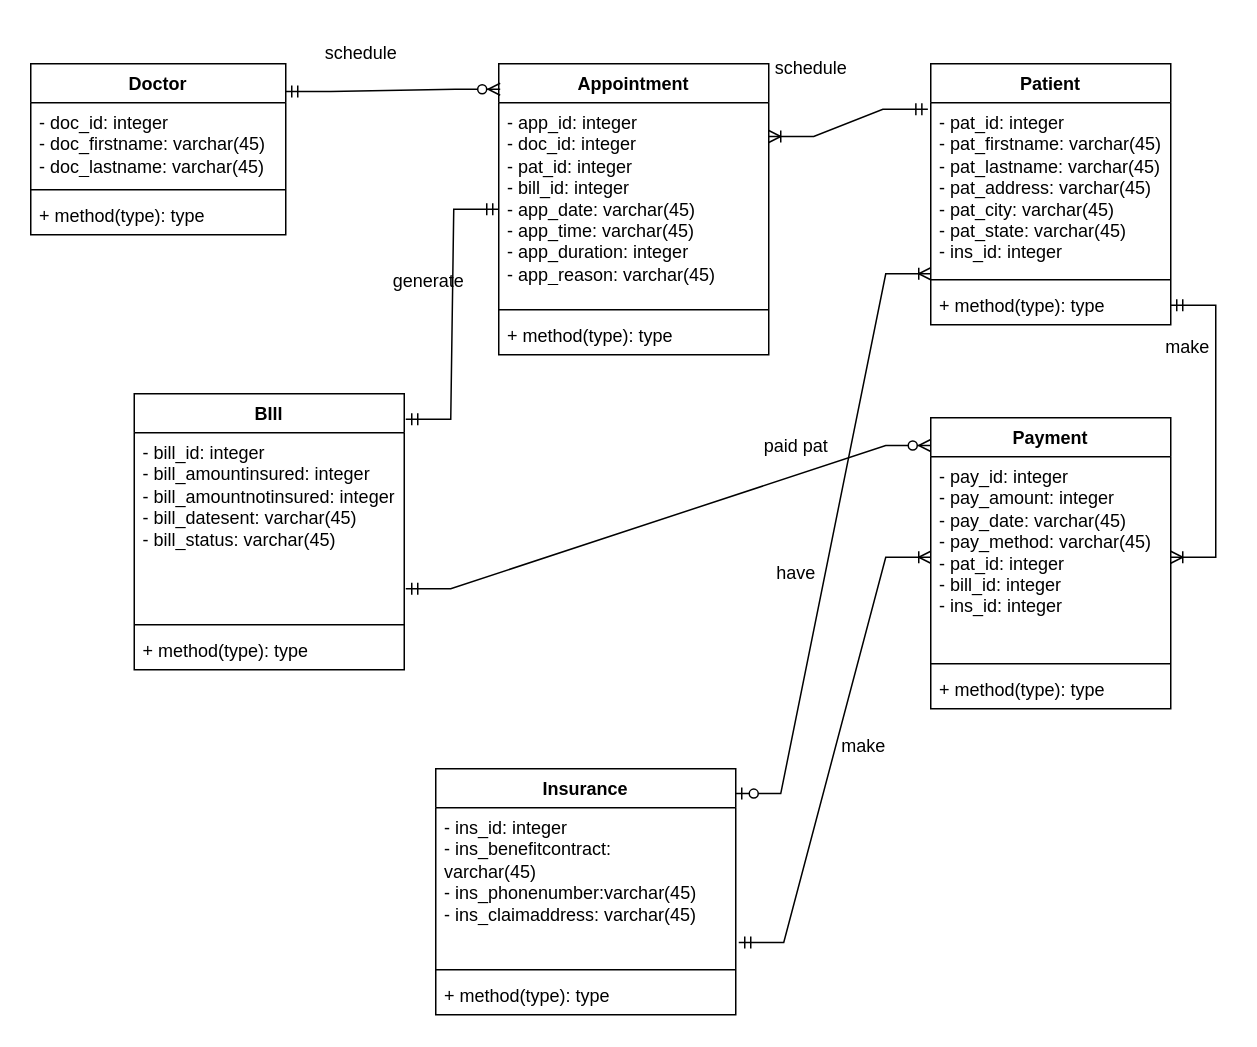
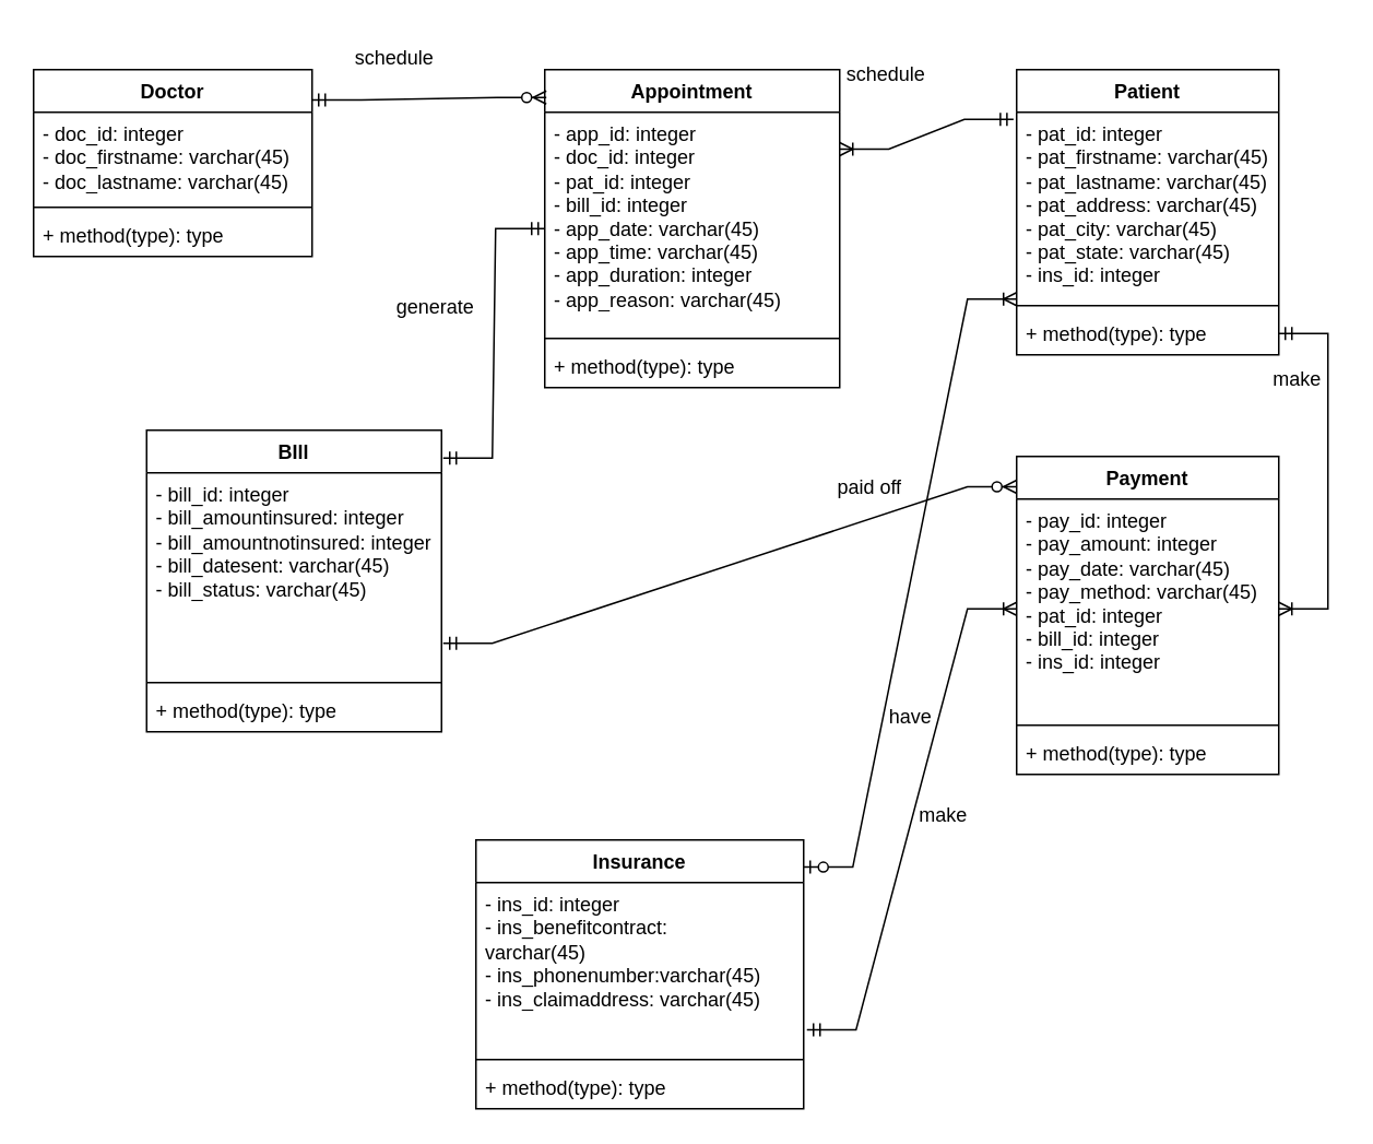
  <mxCell id="0" />
  <mxCell id="1" parent="0" />
  <mxCell id="2" value="Doctor" style="swimlane;fontStyle=1;align=center;verticalAlign=top;childLayout=stackLayout;horizontal=1;startSize=26;horizontalStack=0;resizeParent=1;resizeParentMax=0;resizeLast=0;collapsible=1;marginBottom=0;whiteSpace=wrap;html=1;" parent="1" vertex="1"><mxGeometry x="20" y="42" width="170" height="114" as="geometry" /></mxCell>
  <mxCell id="3" value="- doc_id: integer&lt;br&gt;- doc_firstname: varchar(45)&lt;br&gt;- doc_lastname: varchar(45)" style="text;strokeColor=none;fillColor=none;align=left;verticalAlign=top;spacingLeft=4;spacingRight=4;overflow=hidden;rotatable=0;points=[[0,0.5],[1,0.5]];portConstraint=eastwest;whiteSpace=wrap;html=1;" parent="2" vertex="1"><mxGeometry y="26" width="170" height="54" as="geometry" /></mxCell>
  <mxCell id="4" value="" style="line;strokeWidth=1;fillColor=none;align=left;verticalAlign=middle;spacingTop=-1;spacingLeft=3;spacingRight=3;rotatable=0;labelPosition=right;points=[];portConstraint=eastwest;strokeColor=inherit;" parent="2" vertex="1"><mxGeometry y="80" width="170" height="8" as="geometry" /></mxCell>
  <mxCell id="5" value="+ method(type): type" style="text;strokeColor=none;fillColor=none;align=left;verticalAlign=top;spacingLeft=4;spacingRight=4;overflow=hidden;rotatable=0;points=[[0,0.5],[1,0.5]];portConstraint=eastwest;whiteSpace=wrap;html=1;" parent="2" vertex="1"><mxGeometry y="88" width="170" height="26" as="geometry" /></mxCell>
  <mxCell id="6" value="Appointment" style="swimlane;fontStyle=1;align=center;verticalAlign=top;childLayout=stackLayout;horizontal=1;startSize=26;horizontalStack=0;resizeParent=1;resizeParentMax=0;resizeLast=0;collapsible=1;marginBottom=0;whiteSpace=wrap;html=1;" parent="1" vertex="1"><mxGeometry x="332" y="42" width="180" height="194" as="geometry" /></mxCell>
  <mxCell id="7" value="- app_id: integer&lt;br&gt;- doc_id: integer&lt;br&gt;- pat_id: integer&lt;br&gt;- bill_id: integer&lt;br&gt;- app_date: varchar(45)&lt;br&gt;- app_time: varchar(45)&lt;br&gt;- app_duration: integer&lt;br&gt;- app_reason: varchar(45)" style="text;strokeColor=none;fillColor=none;align=left;verticalAlign=top;spacingLeft=4;spacingRight=4;overflow=hidden;rotatable=0;points=[[0,0.5],[1,0.5]];portConstraint=eastwest;whiteSpace=wrap;html=1;" parent="6" vertex="1"><mxGeometry y="26" width="180" height="134" as="geometry" /></mxCell>
  <mxCell id="8" value="" style="line;strokeWidth=1;fillColor=none;align=left;verticalAlign=middle;spacingTop=-1;spacingLeft=3;spacingRight=3;rotatable=0;labelPosition=right;points=[];portConstraint=eastwest;strokeColor=inherit;" parent="6" vertex="1"><mxGeometry y="160" width="180" height="8" as="geometry" /></mxCell>
  <mxCell id="9" value="+ method(type): type" style="text;strokeColor=none;fillColor=none;align=left;verticalAlign=top;spacingLeft=4;spacingRight=4;overflow=hidden;rotatable=0;points=[[0,0.5],[1,0.5]];portConstraint=eastwest;whiteSpace=wrap;html=1;" parent="6" vertex="1"><mxGeometry y="168" width="180" height="26" as="geometry" /></mxCell>
  <mxCell id="10" value="Patient" style="swimlane;fontStyle=1;align=center;verticalAlign=top;childLayout=stackLayout;horizontal=1;startSize=26;horizontalStack=0;resizeParent=1;resizeParentMax=0;resizeLast=0;collapsible=1;marginBottom=0;whiteSpace=wrap;html=1;" parent="1" vertex="1"><mxGeometry x="620" y="42" width="160" height="174" as="geometry" /></mxCell>
  <mxCell id="11" value="- pat_id: integer&lt;br&gt;- pat_firstname: varchar(45)&lt;br&gt;- pat_lastname: varchar(45)&lt;br&gt;- pat_address: varchar(45)&lt;br&gt;- pat_city: varchar(45)&lt;br&gt;- pat_state: varchar(45)&lt;br&gt;- ins_id: integer" style="text;strokeColor=none;fillColor=none;align=left;verticalAlign=top;spacingLeft=4;spacingRight=4;overflow=hidden;rotatable=0;points=[[0,0.5],[1,0.5]];portConstraint=eastwest;whiteSpace=wrap;html=1;" parent="10" vertex="1"><mxGeometry y="26" width="160" height="114" as="geometry" /></mxCell>
  <mxCell id="12" value="" style="line;strokeWidth=1;fillColor=none;align=left;verticalAlign=middle;spacingTop=-1;spacingLeft=3;spacingRight=3;rotatable=0;labelPosition=right;points=[];portConstraint=eastwest;strokeColor=inherit;" parent="10" vertex="1"><mxGeometry y="140" width="160" height="8" as="geometry" /></mxCell>
  <mxCell id="13" value="+ method(type): type" style="text;strokeColor=none;fillColor=none;align=left;verticalAlign=top;spacingLeft=4;spacingRight=4;overflow=hidden;rotatable=0;points=[[0,0.5],[1,0.5]];portConstraint=eastwest;whiteSpace=wrap;html=1;" parent="10" vertex="1"><mxGeometry y="148" width="160" height="26" as="geometry" /></mxCell>
  <mxCell id="14" value="" style="edgeStyle=entityRelationEdgeStyle;fontSize=12;html=1;endArrow=ERzeroToMany;startArrow=ERmandOne;rounded=0;exitX=1;exitY=0.163;exitDx=0;exitDy=0;exitPerimeter=0;entryX=0.006;entryY=0.962;entryDx=0;entryDy=0;entryPerimeter=0;" parent="1" source="2" edge="1"><mxGeometry width="100" height="100" relative="1" as="geometry"><mxPoint x="194" y="60.988" as="sourcePoint" /><mxPoint x="332.96" y="59.012" as="targetPoint" /></mxGeometry></mxCell>
  <mxCell id="15" value="" style="edgeStyle=entityRelationEdgeStyle;fontSize=12;html=1;endArrow=ERoneToMany;startArrow=ERmandOne;rounded=0;entryX=1;entryY=0.25;entryDx=0;entryDy=0;exitX=-0.012;exitY=0.038;exitDx=0;exitDy=0;exitPerimeter=0;" parent="1" source="11" target="6" edge="1"><mxGeometry width="100" height="100" relative="1" as="geometry"><mxPoint x="570" y="82" as="sourcePoint" /><mxPoint x="410" y="-18" as="targetPoint" /></mxGeometry></mxCell>
  <mxCell id="16" value="schedule" style="text;html=1;align=center;verticalAlign=middle;resizable=0;points=[];autosize=1;strokeColor=none;fillColor=none;" parent="1" vertex="1"><mxGeometry x="205" y="20" width="70" height="30" as="geometry" /></mxCell>
  <mxCell id="17" value="schedule" style="text;html=1;align=center;verticalAlign=middle;resizable=0;points=[];autosize=1;strokeColor=none;fillColor=none;" parent="1" vertex="1"><mxGeometry x="505" y="30" width="70" height="30" as="geometry" /></mxCell>
  <mxCell id="18" value="" style="edgeStyle=entityRelationEdgeStyle;fontSize=12;html=1;endArrow=ERmandOne;startArrow=ERmandOne;rounded=0;exitX=1;exitY=0.25;exitDx=0;exitDy=0;" parent="1" target="6" edge="1"><mxGeometry width="100" height="100" relative="1" as="geometry"><mxPoint x="270" y="279" as="sourcePoint" /><mxPoint x="470" y="82" as="targetPoint" /></mxGeometry></mxCell>
- <mxCell id="19" value="generate" style="text;html=1;align=center;verticalAlign=middle;resizable=0;points=[];autosize=1;strokeColor=none;fillColor=none;" parent="1" vertex="1"><mxGeometry x="250" y="172" width="70" height="30" as="geometry" /></mxCell>
+ <mxCell id="19" value="generate" style="text;html=1;align=center;verticalAlign=middle;resizable=0;points=[];autosize=1;strokeColor=none;fillColor=none;" parent="1" vertex="1"><mxGeometry x="230" y="172" width="70" height="30" as="geometry" /></mxCell>
  <mxCell id="20" value="Payment" style="swimlane;fontStyle=1;align=center;verticalAlign=top;childLayout=stackLayout;horizontal=1;startSize=26;horizontalStack=0;resizeParent=1;resizeParentMax=0;resizeLast=0;collapsible=1;marginBottom=0;whiteSpace=wrap;html=1;" parent="1" vertex="1"><mxGeometry x="620" y="278" width="160" height="194" as="geometry" /></mxCell>
  <mxCell id="21" value="- pay_id: integer&lt;br&gt;- pay_amount: integer&lt;br&gt;- pay_date: varchar(45)&lt;br&gt;- pay_method: varchar(45)&lt;br&gt;- pat_id: integer&lt;br&gt;- bill_id: integer&lt;br&gt;- ins_id: integer" style="text;strokeColor=none;fillColor=none;align=left;verticalAlign=top;spacingLeft=4;spacingRight=4;overflow=hidden;rotatable=0;points=[[0,0.5],[1,0.5]];portConstraint=eastwest;whiteSpace=wrap;html=1;" parent="20" vertex="1"><mxGeometry y="26" width="160" height="134" as="geometry" /></mxCell>
  <mxCell id="22" value="" style="line;strokeWidth=1;fillColor=none;align=left;verticalAlign=middle;spacingTop=-1;spacingLeft=3;spacingRight=3;rotatable=0;labelPosition=right;points=[];portConstraint=eastwest;strokeColor=inherit;" parent="20" vertex="1"><mxGeometry y="160" width="160" height="8" as="geometry" /></mxCell>
  <mxCell id="23" value="+ method(type): type" style="text;strokeColor=none;fillColor=none;align=left;verticalAlign=top;spacingLeft=4;spacingRight=4;overflow=hidden;rotatable=0;points=[[0,0.5],[1,0.5]];portConstraint=eastwest;whiteSpace=wrap;html=1;" parent="20" vertex="1"><mxGeometry y="168" width="160" height="26" as="geometry" /></mxCell>
  <mxCell id="24" value="" style="edgeStyle=entityRelationEdgeStyle;fontSize=12;html=1;endArrow=ERzeroToMany;startArrow=ERmandOne;rounded=0;entryX=0.006;entryY=0.962;entryDx=0;entryDy=0;entryPerimeter=0;exitX=1;exitY=0.5;exitDx=0;exitDy=0;" parent="1" edge="1"><mxGeometry width="100" height="100" relative="1" as="geometry"><mxPoint x="270" y="392" as="sourcePoint" /><mxPoint x="620" y="296.502" as="targetPoint" /></mxGeometry></mxCell>
- <mxCell id="25" value="paid pat" style="text;html=1;align=center;verticalAlign=middle;resizable=0;points=[];autosize=1;strokeColor=none;fillColor=none;" parent="1" vertex="1"><mxGeometry x="500" y="282" width="60" height="30" as="geometry" /></mxCell>
+ <mxCell id="25" value="paid off" style="text;html=1;align=center;verticalAlign=middle;resizable=0;points=[];autosize=1;strokeColor=none;fillColor=none;" parent="1" vertex="1"><mxGeometry x="500" y="282" width="60" height="30" as="geometry" /></mxCell>
  <mxCell id="26" value="" style="edgeStyle=entityRelationEdgeStyle;fontSize=12;html=1;endArrow=ERoneToMany;startArrow=ERmandOne;rounded=0;exitX=1;exitY=0.5;exitDx=0;exitDy=0;" parent="1" source="13" target="21" edge="1"><mxGeometry width="100" height="100" relative="1" as="geometry"><mxPoint x="716" y="187.5" as="sourcePoint" /><mxPoint x="590" y="182.5" as="targetPoint" /></mxGeometry></mxCell>
  <mxCell id="27" value="make" style="text;html=1;align=center;verticalAlign=middle;resizable=0;points=[];autosize=1;strokeColor=none;fillColor=none;" parent="1" vertex="1"><mxGeometry x="766" y="216" width="50" height="30" as="geometry" /></mxCell>
  <mxCell id="28" value="Insurance" style="swimlane;fontStyle=1;align=center;verticalAlign=top;childLayout=stackLayout;horizontal=1;startSize=26;horizontalStack=0;resizeParent=1;resizeParentMax=0;resizeLast=0;collapsible=1;marginBottom=0;whiteSpace=wrap;html=1;" parent="1" vertex="1"><mxGeometry x="290" y="512" width="200" height="164" as="geometry" /></mxCell>
  <mxCell id="29" value="- ins_id: integer&lt;br&gt;- ins_benefitcontract: &lt;br&gt;varchar(45)&lt;br&gt;- ins_phonenumber:varchar(45)&lt;br&gt;- ins_claimaddress: varchar(45)" style="text;strokeColor=none;fillColor=none;align=left;verticalAlign=top;spacingLeft=4;spacingRight=4;overflow=hidden;rotatable=0;points=[[0,0.5],[1,0.5]];portConstraint=eastwest;whiteSpace=wrap;html=1;" parent="28" vertex="1"><mxGeometry y="26" width="200" height="104" as="geometry" /></mxCell>
  <mxCell id="30" value="" style="line;strokeWidth=1;fillColor=none;align=left;verticalAlign=middle;spacingTop=-1;spacingLeft=3;spacingRight=3;rotatable=0;labelPosition=right;points=[];portConstraint=eastwest;strokeColor=inherit;" parent="28" vertex="1"><mxGeometry y="130" width="200" height="8" as="geometry" /></mxCell>
  <mxCell id="31" value="+ method(type): type" style="text;strokeColor=none;fillColor=none;align=left;verticalAlign=top;spacingLeft=4;spacingRight=4;overflow=hidden;rotatable=0;points=[[0,0.5],[1,0.5]];portConstraint=eastwest;whiteSpace=wrap;html=1;" parent="28" vertex="1"><mxGeometry y="138" width="200" height="26" as="geometry" /></mxCell>
  <mxCell id="32" value="" style="edgeStyle=entityRelationEdgeStyle;fontSize=12;html=1;endArrow=ERoneToMany;startArrow=ERzeroToOne;rounded=0;exitX=1;exitY=0.101;exitDx=0;exitDy=0;exitPerimeter=0;entryX=0;entryY=1;entryDx=0;entryDy=0;entryPerimeter=0;" parent="1" source="28" target="11" edge="1"><mxGeometry width="100" height="100" relative="1" as="geometry"><mxPoint x="515.38" y="647.89" as="sourcePoint" /><mxPoint x="575" y="172" as="targetPoint" /></mxGeometry></mxCell>
- <mxCell id="33" value="have" style="text;html=1;align=center;verticalAlign=middle;resizable=0;points=[];autosize=1;strokeColor=none;fillColor=none;" parent="1" vertex="1"><mxGeometry x="505" y="367" width="50" height="30" as="geometry" /></mxCell>
+ <mxCell id="33" value="have" style="text;html=1;align=center;verticalAlign=middle;resizable=0;points=[];autosize=1;strokeColor=none;fillColor=none;" parent="1" vertex="1"><mxGeometry x="530" y="422" width="50" height="30" as="geometry" /></mxCell>
  <mxCell id="34" value="" style="edgeStyle=entityRelationEdgeStyle;fontSize=12;html=1;endArrow=ERoneToMany;startArrow=ERmandOne;rounded=0;entryX=0;entryY=0.5;entryDx=0;entryDy=0;exitX=1.01;exitY=0.863;exitDx=0;exitDy=0;exitPerimeter=0;" parent="1" source="29" target="21" edge="1"><mxGeometry width="100" height="100" relative="1" as="geometry"><mxPoint x="538" y="632" as="sourcePoint" /><mxPoint x="604" y="348.77" as="targetPoint" /><Array as="points"><mxPoint x="568" y="592" /><mxPoint x="558" y="482" /><mxPoint x="548" y="492" /><mxPoint x="558" y="582" /><mxPoint x="558" y="582" /><mxPoint x="568" y="582" /></Array></mxGeometry></mxCell>
  <mxCell id="35" value="make" style="text;html=1;align=center;verticalAlign=middle;resizable=0;points=[];autosize=1;strokeColor=none;fillColor=none;" parent="1" vertex="1"><mxGeometry x="550" y="482" width="50" height="30" as="geometry" /></mxCell>
  <mxCell id="36" value="BIll" style="swimlane;fontStyle=1;align=center;verticalAlign=top;childLayout=stackLayout;horizontal=1;startSize=26;horizontalStack=0;resizeParent=1;resizeParentMax=0;resizeLast=0;collapsible=1;marginBottom=0;whiteSpace=wrap;html=1;" parent="1" vertex="1"><mxGeometry x="89" y="262" width="180" height="184" as="geometry" /></mxCell>
  <mxCell id="37" value="- bill_id: integer&lt;br&gt;- bill_amountinsured: integer&lt;br&gt;- bill_amountnotinsured: integer&lt;br&gt;- bill_datesent: varchar(45)&lt;br&gt;- bill_status: varchar(45)" style="text;strokeColor=none;fillColor=none;align=left;verticalAlign=top;spacingLeft=4;spacingRight=4;overflow=hidden;rotatable=0;points=[[0,0.5],[1,0.5]];portConstraint=eastwest;whiteSpace=wrap;html=1;" parent="36" vertex="1"><mxGeometry y="26" width="180" height="124" as="geometry" /></mxCell>
  <mxCell id="38" value="" style="line;strokeWidth=1;fillColor=none;align=left;verticalAlign=middle;spacingTop=-1;spacingLeft=3;spacingRight=3;rotatable=0;labelPosition=right;points=[];portConstraint=eastwest;strokeColor=inherit;" parent="36" vertex="1"><mxGeometry y="150" width="180" height="8" as="geometry" /></mxCell>
  <mxCell id="39" value="+ method(type): type" style="text;strokeColor=none;fillColor=none;align=left;verticalAlign=top;spacingLeft=4;spacingRight=4;overflow=hidden;rotatable=0;points=[[0,0.5],[1,0.5]];portConstraint=eastwest;whiteSpace=wrap;html=1;" parent="36" vertex="1"><mxGeometry y="158" width="180" height="26" as="geometry" /></mxCell>
